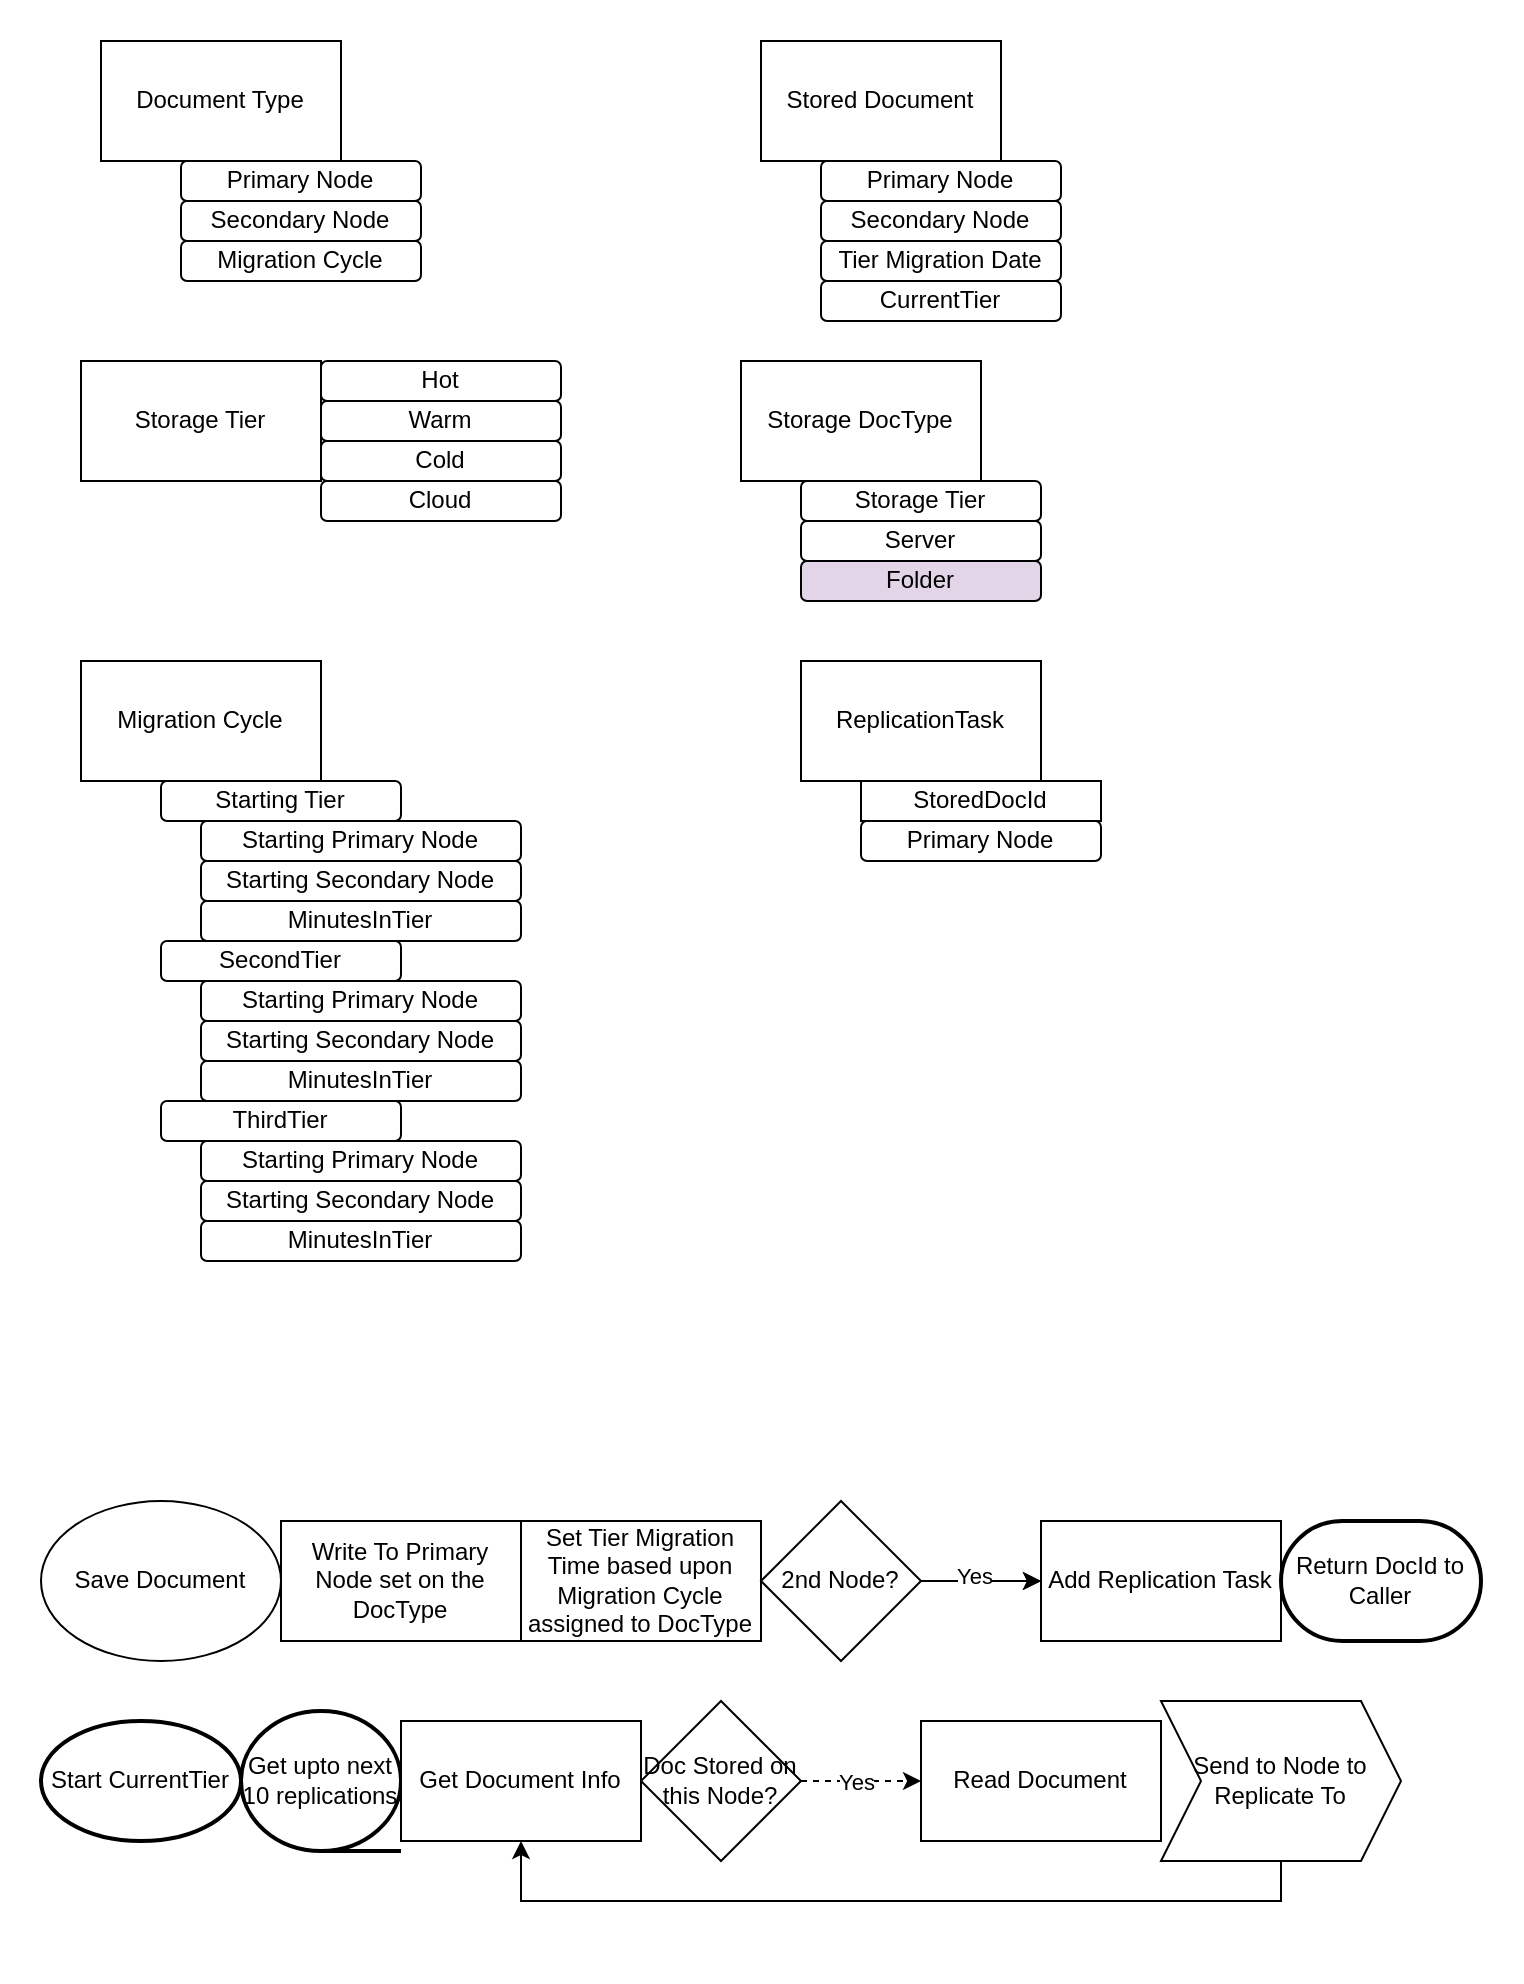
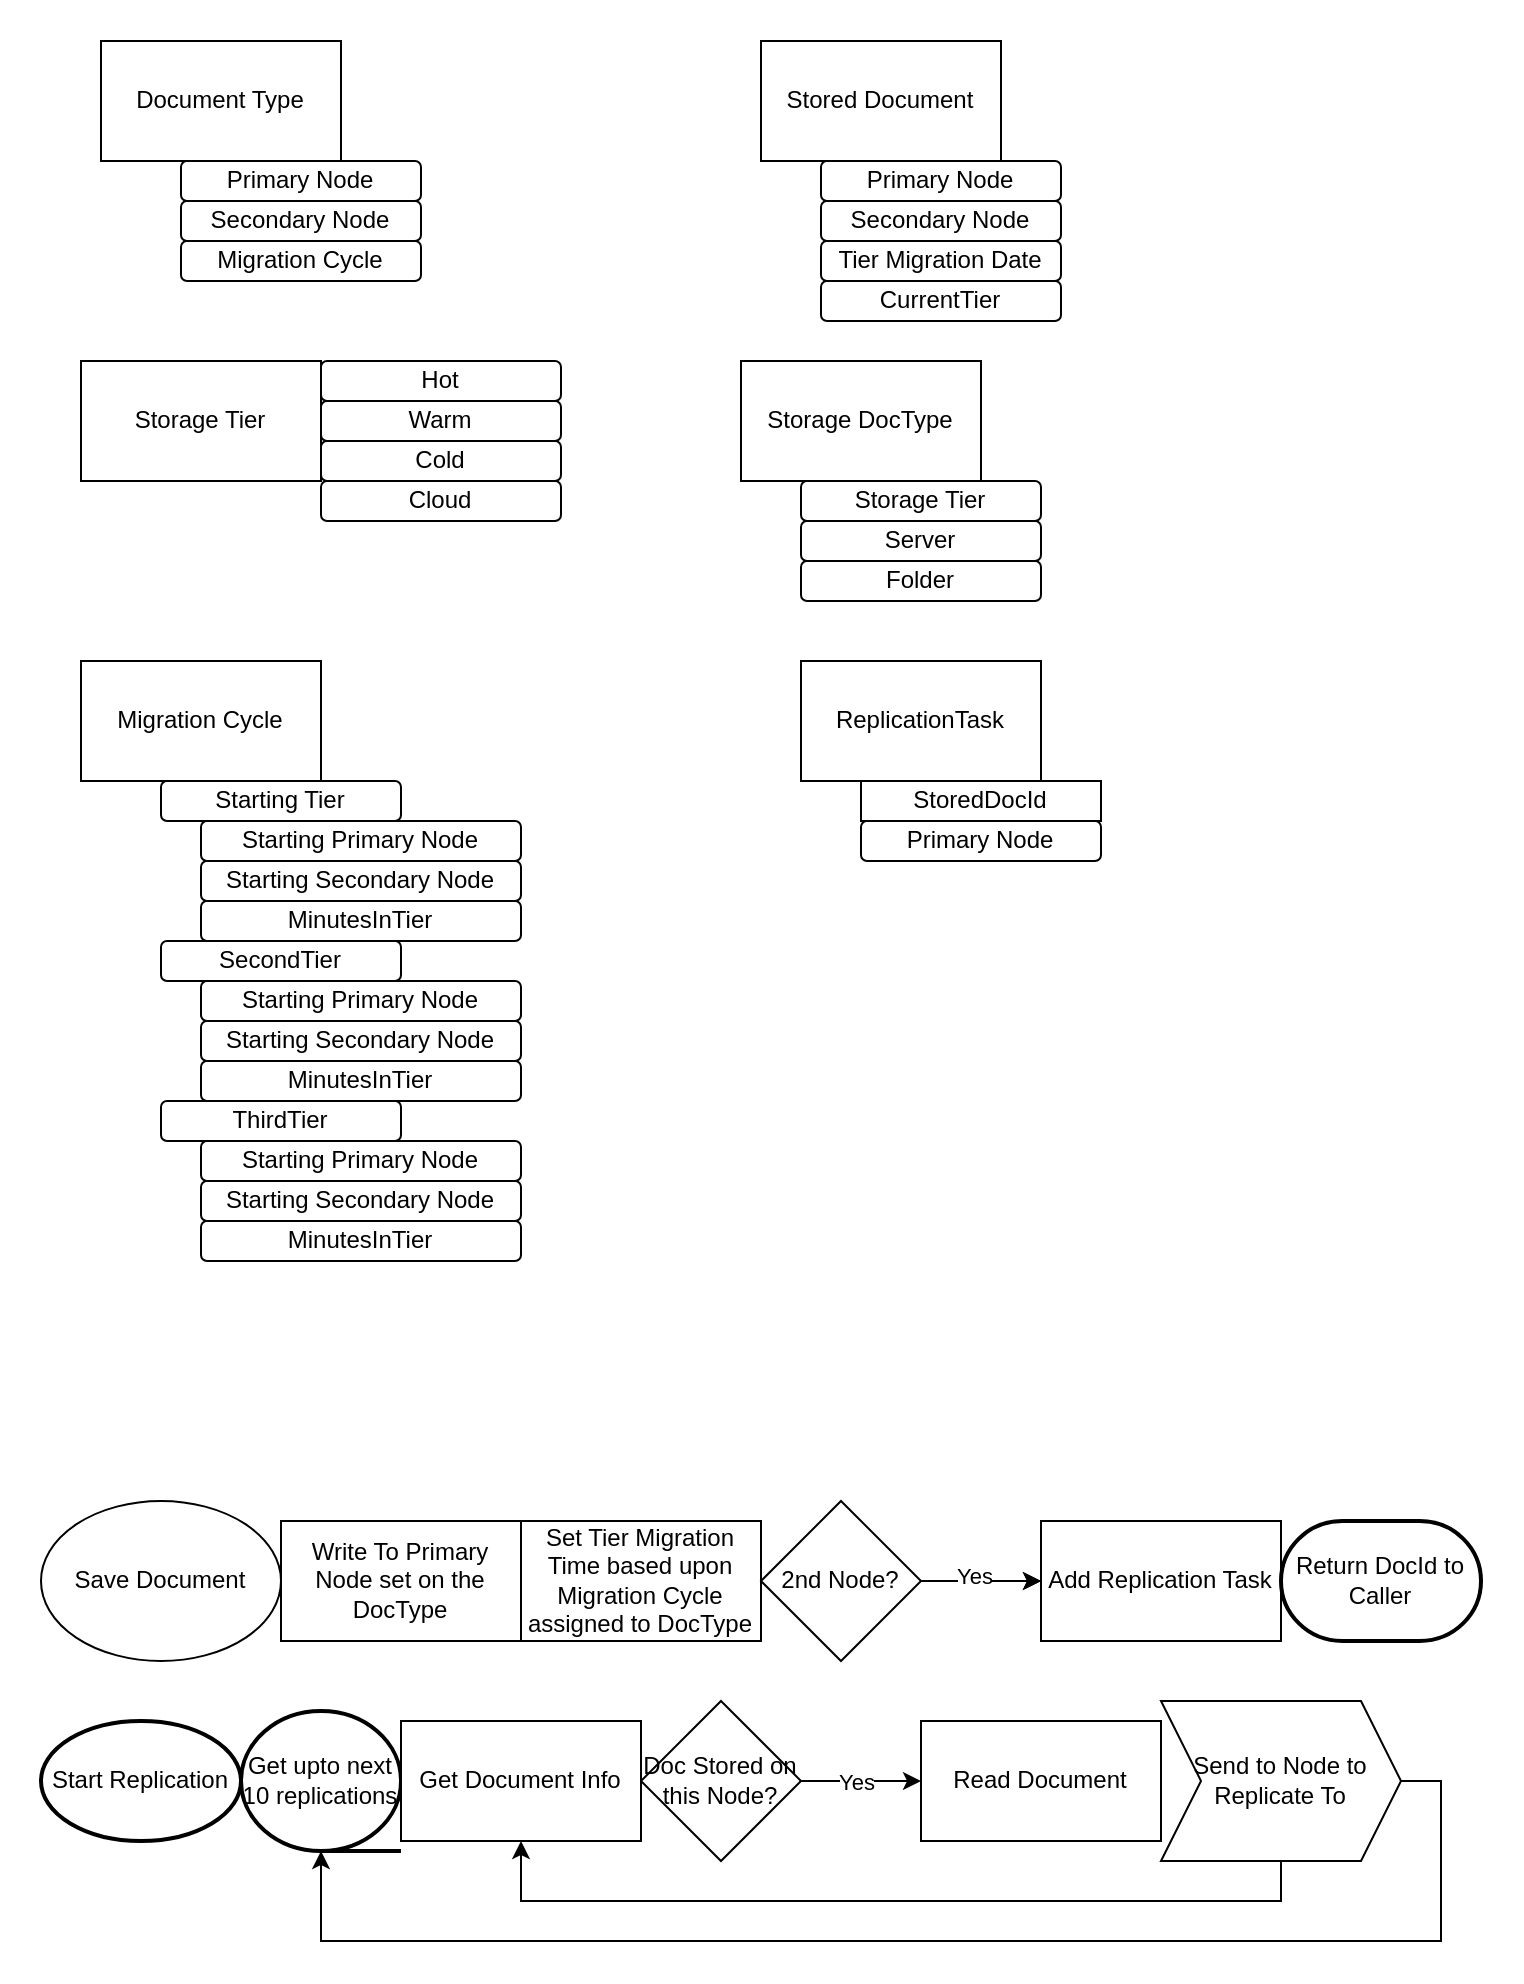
  <mxCell id="0" />
  <mxCell id="1" parent="0" />
  <mxCell id="2" value="Document Type" style="rounded=0;whiteSpace=wrap;html=1;" vertex="1" parent="1"><mxGeometry x="50" y="20" width="120" height="60" as="geometry" /></mxCell>
  <mxCell id="3" value="Stored Document" style="rounded=0;whiteSpace=wrap;html=1;" vertex="1" parent="1"><mxGeometry x="380" y="20" width="120" height="60" as="geometry" /></mxCell>
  <mxCell id="4" value="" style="group" vertex="1" connectable="0" parent="1"><mxGeometry x="40" y="180" width="240" height="80" as="geometry" /></mxCell>
  <mxCell id="5" value="Storage Tier" style="rounded=0;whiteSpace=wrap;html=1;" vertex="1" parent="4"><mxGeometry width="120" height="60" as="geometry" /></mxCell>
  <mxCell id="6" value="Hot" style="rounded=1;whiteSpace=wrap;html=1;" vertex="1" parent="4"><mxGeometry x="120" width="120" height="20" as="geometry" /></mxCell>
  <mxCell id="7" value="Warm" style="rounded=1;whiteSpace=wrap;html=1;" vertex="1" parent="4"><mxGeometry x="120" y="20" width="120" height="20" as="geometry" /></mxCell>
  <mxCell id="8" value="Cold" style="rounded=1;whiteSpace=wrap;html=1;" vertex="1" parent="4"><mxGeometry x="120" y="40" width="120" height="20" as="geometry" /></mxCell>
  <mxCell id="9" value="Cloud" style="rounded=1;whiteSpace=wrap;html=1;" vertex="1" parent="4"><mxGeometry x="120" y="60" width="120" height="20" as="geometry" /></mxCell>
  <mxCell id="10" value="Migration Cycle" style="rounded=0;whiteSpace=wrap;html=1;" vertex="1" parent="1"><mxGeometry x="40" y="330" width="120" height="60" as="geometry" /></mxCell>
  <mxCell id="11" value="Storage DocType" style="rounded=0;whiteSpace=wrap;html=1;" vertex="1" parent="1"><mxGeometry x="370" y="180" width="120" height="60" as="geometry" /></mxCell>
  <mxCell id="12" value="Storage Tier" style="rounded=1;whiteSpace=wrap;html=1;" vertex="1" parent="1"><mxGeometry x="400" y="240" width="120" height="20" as="geometry" /></mxCell>
  <mxCell id="13" value="Server" style="rounded=1;whiteSpace=wrap;html=1;" vertex="1" parent="1"><mxGeometry x="400" y="260" width="120" height="20" as="geometry" /></mxCell>
- <mxCell id="14" value="Folder" style="rounded=1;whiteSpace=wrap;html=1;fillColor=#e1d5e7;" vertex="1" parent="1"><mxGeometry x="400" y="280" width="120" height="20" as="geometry" /></mxCell>
+ <mxCell id="14" value="Folder" style="rounded=1;whiteSpace=wrap;html=1;" vertex="1" parent="1"><mxGeometry x="400" y="280" width="120" height="20" as="geometry" /></mxCell>
  <mxCell id="15" value="Primary Node" style="rounded=1;whiteSpace=wrap;html=1;" vertex="1" parent="1"><mxGeometry x="410" y="80" width="120" height="20" as="geometry" /></mxCell>
  <mxCell id="16" value="Secondary Node" style="rounded=1;whiteSpace=wrap;html=1;" vertex="1" parent="1"><mxGeometry x="410" y="100" width="120" height="20" as="geometry" /></mxCell>
  <mxCell id="17" value="Primary Node" style="rounded=1;whiteSpace=wrap;html=1;" vertex="1" parent="1"><mxGeometry x="90" y="80" width="120" height="20" as="geometry" /></mxCell>
  <mxCell id="18" value="Secondary Node" style="rounded=1;whiteSpace=wrap;html=1;" vertex="1" parent="1"><mxGeometry x="90" y="100" width="120" height="20" as="geometry" /></mxCell>
  <mxCell id="19" value="Migration Cycle" style="rounded=1;whiteSpace=wrap;html=1;" vertex="1" parent="1"><mxGeometry x="90" y="120" width="120" height="20" as="geometry" /></mxCell>
  <mxCell id="20" value="Starting Tier" style="rounded=1;whiteSpace=wrap;html=1;" vertex="1" parent="1"><mxGeometry x="80" y="390" width="120" height="20" as="geometry" /></mxCell>
  <mxCell id="21" value="Starting Primary Node" style="rounded=1;whiteSpace=wrap;html=1;" vertex="1" parent="1"><mxGeometry x="100" y="410" width="160" height="20" as="geometry" /></mxCell>
  <mxCell id="22" value="Starting Secondary Node" style="rounded=1;whiteSpace=wrap;html=1;" vertex="1" parent="1"><mxGeometry x="100" y="430" width="160" height="20" as="geometry" /></mxCell>
  <mxCell id="23" value="SecondTier" style="rounded=1;whiteSpace=wrap;html=1;" vertex="1" parent="1"><mxGeometry x="80" y="470" width="120" height="20" as="geometry" /></mxCell>
  <mxCell id="24" value="Starting Primary Node" style="rounded=1;whiteSpace=wrap;html=1;" vertex="1" parent="1"><mxGeometry x="100" y="490" width="160" height="20" as="geometry" /></mxCell>
  <mxCell id="25" value="Starting Secondary Node" style="rounded=1;whiteSpace=wrap;html=1;" vertex="1" parent="1"><mxGeometry x="100" y="510" width="160" height="20" as="geometry" /></mxCell>
  <mxCell id="26" value="MinutesInTier" style="rounded=1;whiteSpace=wrap;html=1;" vertex="1" parent="1"><mxGeometry x="100" y="450" width="160" height="20" as="geometry" /></mxCell>
  <mxCell id="27" value="MinutesInTier" style="rounded=1;whiteSpace=wrap;html=1;" vertex="1" parent="1"><mxGeometry x="100" y="530" width="160" height="20" as="geometry" /></mxCell>
  <mxCell id="28" value="ThirdTier" style="rounded=1;whiteSpace=wrap;html=1;" vertex="1" parent="1"><mxGeometry x="80" y="550" width="120" height="20" as="geometry" /></mxCell>
  <mxCell id="29" value="Starting Primary Node" style="rounded=1;whiteSpace=wrap;html=1;" vertex="1" parent="1"><mxGeometry x="100" y="570" width="160" height="20" as="geometry" /></mxCell>
  <mxCell id="30" value="Starting Secondary Node" style="rounded=1;whiteSpace=wrap;html=1;" vertex="1" parent="1"><mxGeometry x="100" y="590" width="160" height="20" as="geometry" /></mxCell>
  <mxCell id="31" value="MinutesInTier" style="rounded=1;whiteSpace=wrap;html=1;" vertex="1" parent="1"><mxGeometry x="100" y="610" width="160" height="20" as="geometry" /></mxCell>
  <mxCell id="32" value="Write To Primary Node set on the DocType" style="rounded=0;whiteSpace=wrap;html=1;" vertex="1" parent="1"><mxGeometry x="140" y="760" width="120" height="60" as="geometry" /></mxCell>
  <mxCell id="33" value="Save Document" style="ellipse;whiteSpace=wrap;html=1;" vertex="1" parent="1"><mxGeometry x="20" y="750" width="120" height="80" as="geometry" /></mxCell>
  <mxCell id="34" value="Set Tier Migration Time based upon Migration Cycle assigned to DocType" style="rounded=0;whiteSpace=wrap;html=1;" vertex="1" parent="1"><mxGeometry x="260" y="760" width="120" height="60" as="geometry" /></mxCell>
  <mxCell id="35" value="Tier Migration Date" style="rounded=1;whiteSpace=wrap;html=1;" vertex="1" parent="1"><mxGeometry x="410" y="120" width="120" height="20" as="geometry" /></mxCell>
  <mxCell id="36" value="CurrentTier" style="rounded=1;whiteSpace=wrap;html=1;" vertex="1" parent="1"><mxGeometry x="410" y="140" width="120" height="20" as="geometry" /></mxCell>
  <mxCell id="37" value="ReplicationTask" style="rounded=0;whiteSpace=wrap;html=1;" vertex="1" parent="1"><mxGeometry x="400" y="330" width="120" height="60" as="geometry" /></mxCell>
  <mxCell id="38" value="StoredDocId" style="whiteSpace=wrap;html=1;rounded=0;" vertex="1" parent="1"><mxGeometry x="430" y="390" width="120" height="20" as="geometry" /></mxCell>
  <mxCell id="39" style="edgeStyle=orthogonalEdgeStyle;rounded=0;orthogonalLoop=1;jettySize=auto;html=1;exitX=1;exitY=0.5;exitDx=0;exitDy=0;" edge="1" parent="1" source="42"><mxGeometry relative="1" as="geometry"><mxPoint x="520" y="790" as="targetPoint" /></mxGeometry></mxCell>
  <mxCell id="40" value="" style="edgeStyle=orthogonalEdgeStyle;rounded=0;orthogonalLoop=1;jettySize=auto;html=1;" edge="1" parent="1" source="42" target="43"><mxGeometry relative="1" as="geometry" /></mxCell>
  <mxCell id="41" value="Yes" style="edgeLabel;html=1;align=center;verticalAlign=middle;resizable=0;points=[];" vertex="1" connectable="0" parent="40"><mxGeometry x="-0.133" y="3" relative="1" as="geometry"><mxPoint as="offset" /></mxGeometry></mxCell>
  <mxCell id="42" value="2nd Node?" style="rhombus;whiteSpace=wrap;html=1;" vertex="1" parent="1"><mxGeometry x="380" y="750" width="80" height="80" as="geometry" /></mxCell>
  <mxCell id="43" value="Add Replication Task" style="whiteSpace=wrap;html=1;" vertex="1" parent="1"><mxGeometry x="520" y="760" width="120" height="60" as="geometry" /></mxCell>
  <mxCell id="44" value="Primary Node" style="rounded=1;whiteSpace=wrap;html=1;" vertex="1" parent="1"><mxGeometry x="430" y="410" width="120" height="20" as="geometry" /></mxCell>
  <mxCell id="45" value="Return DocId to Caller" style="strokeWidth=2;html=1;shape=mxgraph.flowchart.terminator;whiteSpace=wrap;" vertex="1" parent="1"><mxGeometry x="640" y="760" width="100" height="60" as="geometry" /></mxCell>
- <mxCell id="46" value="Start CurrentTier" style="strokeWidth=2;html=1;shape=mxgraph.flowchart.start_1;whiteSpace=wrap;" vertex="1" parent="1"><mxGeometry x="20" y="860" width="100" height="60" as="geometry" /></mxCell>
+ <mxCell id="46" value="Start Replication" style="strokeWidth=2;html=1;shape=mxgraph.flowchart.start_1;whiteSpace=wrap;" vertex="1" parent="1"><mxGeometry x="20" y="860" width="100" height="60" as="geometry" /></mxCell>
  <mxCell id="47" value="Get upto next 10 replications" style="strokeWidth=2;html=1;shape=mxgraph.flowchart.sequential_data;whiteSpace=wrap;" vertex="1" parent="1"><mxGeometry x="120" y="855" width="80" height="70" as="geometry" /></mxCell>
- <mxCell id="48" value="" style="edgeStyle=orthogonalEdgeStyle;rounded=0;orthogonalLoop=1;jettySize=auto;html=1;dashed=1;" edge="1" parent="1" source="50" target="51"><mxGeometry relative="1" as="geometry" /></mxCell>
+ <mxCell id="48" value="" style="edgeStyle=orthogonalEdgeStyle;rounded=0;orthogonalLoop=1;jettySize=auto;html=1;" edge="1" parent="1" source="50" target="51"><mxGeometry relative="1" as="geometry" /></mxCell>
  <mxCell id="49" value="Yes" style="edgeLabel;html=1;align=center;verticalAlign=middle;resizable=0;points=[];" vertex="1" connectable="0" parent="48"><mxGeometry x="-0.1" relative="1" as="geometry"><mxPoint as="offset" /></mxGeometry></mxCell>
  <mxCell id="50" value="Doc Stored on this Node?" style="rhombus;whiteSpace=wrap;html=1;" vertex="1" parent="1"><mxGeometry x="320" y="850" width="80" height="80" as="geometry" /></mxCell>
  <mxCell id="51" value="Read Document" style="whiteSpace=wrap;html=1;" vertex="1" parent="1"><mxGeometry x="460" y="860" width="120" height="60" as="geometry" /></mxCell>
  <mxCell id="52" style="edgeStyle=orthogonalEdgeStyle;rounded=0;orthogonalLoop=1;jettySize=auto;html=1;exitX=0.5;exitY=1;exitDx=0;exitDy=0;entryX=0.5;entryY=1;entryDx=0;entryDy=0;" edge="1" parent="1" source="53" target="54"><mxGeometry relative="1" as="geometry" /></mxCell>
  <mxCell id="53" value="Send to Node to Replicate To" style="shape=step;perimeter=stepPerimeter;whiteSpace=wrap;html=1;fixedSize=1;" vertex="1" parent="1"><mxGeometry x="580" y="850" width="120" height="80" as="geometry" /></mxCell>
  <mxCell id="54" value="Get Document Info" style="rounded=0;whiteSpace=wrap;html=1;" vertex="1" parent="1"><mxGeometry x="200" y="860" width="120" height="60" as="geometry" /></mxCell>
+ <mxCell id="55" style="edgeStyle=orthogonalEdgeStyle;rounded=0;orthogonalLoop=1;jettySize=auto;html=1;exitX=1;exitY=0.5;exitDx=0;exitDy=0;entryX=0.5;entryY=1;entryDx=0;entryDy=0;entryPerimeter=0;" edge="1" parent="1" source="53" target="47"><mxGeometry relative="1" as="geometry"><Array as="points"><mxPoint x="720" y="890" /><mxPoint x="720" y="970" /><mxPoint x="160" y="970" /></Array></mxGeometry></mxCell>
